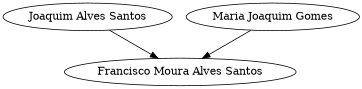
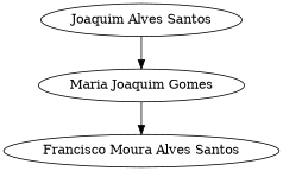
  digraph {
    n1 [label="Francisco Moura Alves Santos"]
    n2 [label="Joaquim Alves Santos"]
    n3 [label="Maria Joaquim Gomes"]
-   n2 -> n1
+   n2 -> n3
    n3 -> n1
  }
